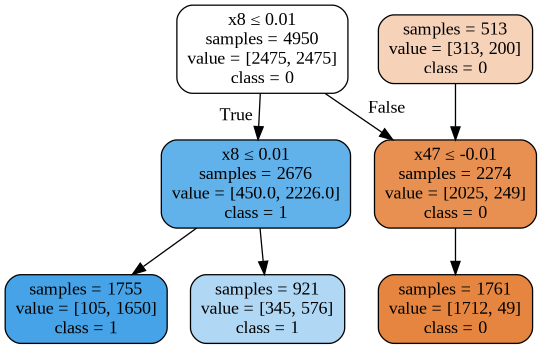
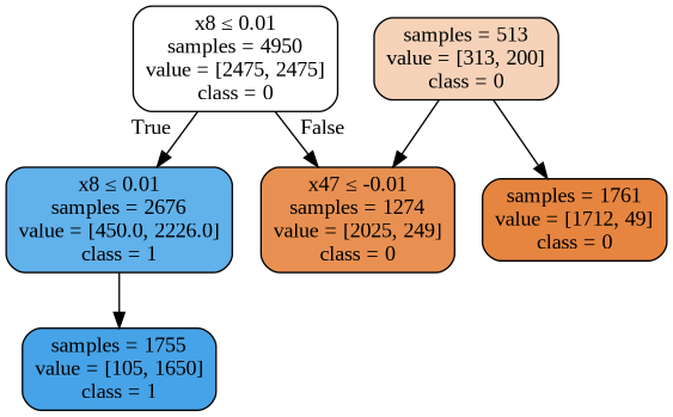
  digraph {
    fontname="Liberation Serif"
    node [color=black fontname="Liberation Serif" shape=box style="filled, rounded"]
    edge [fontname="Liberation Serif"]
    n1 [fillcolor="#ffffff" label=<x8 &le; 0.01<br/>samples = 4950<br/>value = [2475, 2475]<br/>class = 0>]
    n2 [fillcolor="#61b1ea" label=<x8 &le; 0.01<br/>samples = 2676<br/>value = [450.0, 2226.0]<br/>class = 1>]
-   n3 [fillcolor="#e89051" label=<x47 &le; -0.01<br/>samples = 2274<br/>value = [2025, 249]<br/>class = 0>]
+   n3 [fillcolor="#e89051" label=<x47 &le; -0.01<br/>samples = 1274<br/>value = [2025, 249]<br/>class = 0>]
    n4 [fillcolor="#46a3e7" label=<samples = 1755<br/>value = [105, 1650]<br/>class = 1>]
-   n5 [fillcolor="#b0d8f5" label=<samples = 921<br/>value = [345, 576]<br/>class = 1>]
    n6 [fillcolor="#e6853f" label=<samples = 1761<br/>value = [1712, 49]<br/>class = 0>]
    n7 [fillcolor="#f6d2b8" label=<samples = 513<br/>value = [313, 200]<br/>class = 0>]
    n1 -> n2 [headlabel=True labelangle=45 labeldistance=2.5]
    n1 -> n3 [headlabel=False labelangle=-45 labeldistance=2.5]
    n2 -> n4
-   n2 -> n5
-   n3 -> n6
+   n7 -> n6
    n7 -> n3
  }
